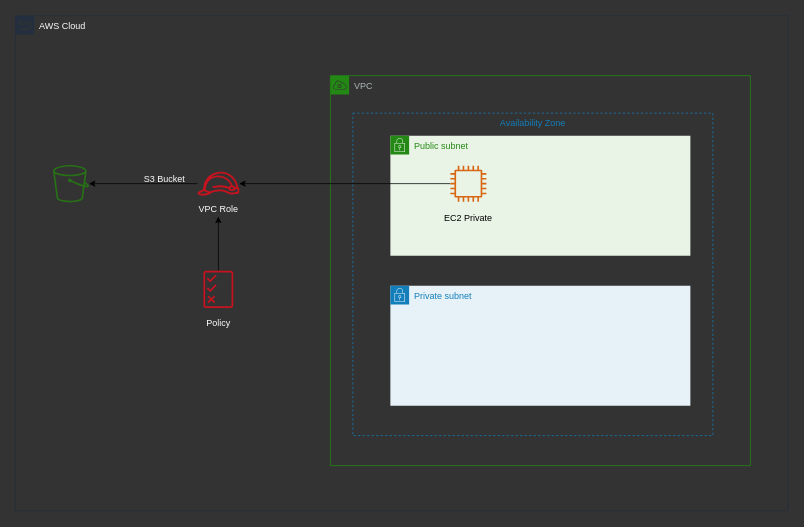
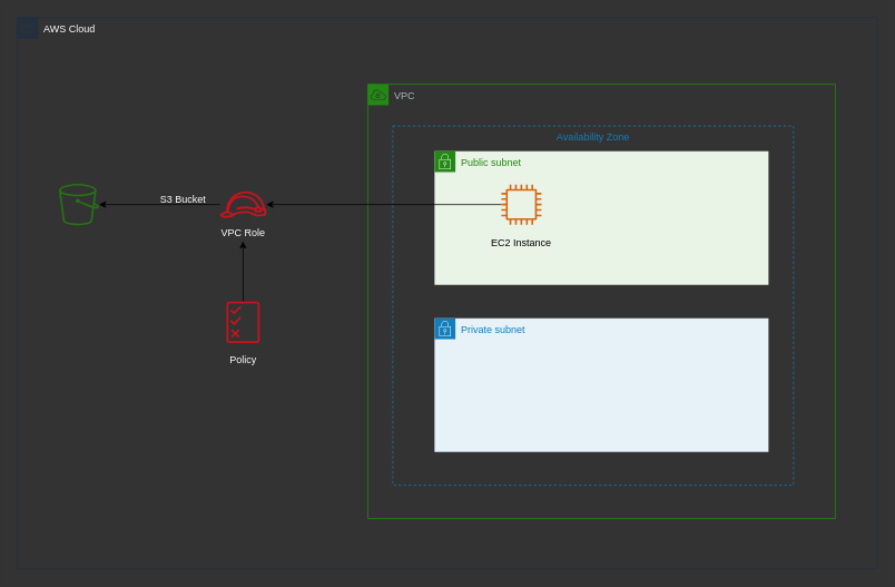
  <mxCell id="0" />
  <mxCell id="1" parent="0" />
  <mxCell id="2" value="VPC" style="points=[[0,0],[0.25,0],[0.5,0],[0.75,0],[1,0],[1,0.25],[1,0.5],[1,0.75],[1,1],[0.75,1],[0.5,1],[0.25,1],[0,1],[0,0.75],[0,0.5],[0,0.25]];outlineConnect=0;gradientColor=none;html=1;whiteSpace=wrap;fontSize=12;fontStyle=0;shape=mxgraph.aws4.group;grIcon=mxgraph.aws4.group_vpc;strokeColor=#248814;fillColor=none;verticalAlign=top;align=left;spacingLeft=30;fontColor=#AAB7B8;dashed=0;" vertex="1" parent="1"><mxGeometry x="440" y="100" width="560" height="520" as="geometry" /></mxCell>
  <mxCell id="3" value="Availability Zone" style="fillColor=none;strokeColor=#147EBA;dashed=1;verticalAlign=top;fontStyle=0;fontColor=#147EBA;" vertex="1" parent="1"><mxGeometry x="470" y="150" width="480" height="430" as="geometry" /></mxCell>
  <mxCell id="4" value="&lt;font color=&quot;#ffffff&quot;&gt;AWS Cloud&lt;/font&gt;" style="points=[[0,0],[0.25,0],[0.5,0],[0.75,0],[1,0],[1,0.25],[1,0.5],[1,0.75],[1,1],[0.75,1],[0.5,1],[0.25,1],[0,1],[0,0.75],[0,0.5],[0,0.25]];outlineConnect=0;gradientColor=none;html=1;whiteSpace=wrap;fontSize=12;fontStyle=0;shape=mxgraph.aws4.group;grIcon=mxgraph.aws4.group_aws_cloud_alt;strokeColor=#232F3E;fillColor=none;verticalAlign=top;align=left;spacingLeft=30;fontColor=#232F3E;dashed=0;" vertex="1" parent="1"><mxGeometry x="20" y="20" width="1030" height="660" as="geometry" /></mxCell>
  <mxCell id="5" value="Public subnet" style="points=[[0,0],[0.25,0],[0.5,0],[0.75,0],[1,0],[1,0.25],[1,0.5],[1,0.75],[1,1],[0.75,1],[0.5,1],[0.25,1],[0,1],[0,0.75],[0,0.5],[0,0.25]];outlineConnect=0;gradientColor=none;html=1;whiteSpace=wrap;fontSize=12;fontStyle=0;shape=mxgraph.aws4.group;grIcon=mxgraph.aws4.group_security_group;grStroke=0;strokeColor=#248814;fillColor=#E9F3E6;verticalAlign=top;align=left;spacingLeft=30;fontColor=#248814;dashed=0;" vertex="1" parent="1"><mxGeometry x="520" y="180" width="400" height="160" as="geometry" /></mxCell>
  <mxCell id="6" value="Private subnet" style="points=[[0,0],[0.25,0],[0.5,0],[0.75,0],[1,0],[1,0.25],[1,0.5],[1,0.75],[1,1],[0.75,1],[0.5,1],[0.25,1],[0,1],[0,0.75],[0,0.5],[0,0.25]];outlineConnect=0;gradientColor=none;html=1;whiteSpace=wrap;fontSize=12;fontStyle=0;shape=mxgraph.aws4.group;grIcon=mxgraph.aws4.group_security_group;grStroke=0;strokeColor=#147EBA;fillColor=#E6F2F8;verticalAlign=top;align=left;spacingLeft=30;fontColor=#147EBA;dashed=0;" vertex="1" parent="1"><mxGeometry x="520" y="380" width="400" height="160" as="geometry" /></mxCell>
  <mxCell id="7" style="edgeStyle=orthogonalEdgeStyle;rounded=0;orthogonalLoop=1;jettySize=auto;html=1;" edge="1" parent="1" source="8" target="11"><mxGeometry relative="1" as="geometry" /></mxCell>
  <mxCell id="8" value="" style="outlineConnect=0;fontColor=#232F3E;gradientColor=none;fillColor=#D86613;strokeColor=none;dashed=0;verticalLabelPosition=bottom;verticalAlign=top;align=center;html=1;fontSize=12;fontStyle=0;aspect=fixed;pointerEvents=1;shape=mxgraph.aws4.instance2;" vertex="1" parent="1"><mxGeometry x="600" y="220" width="48" height="48" as="geometry" /></mxCell>
- <mxCell id="9" value="EC2 Private&lt;br&gt;" style="text;html=1;strokeColor=none;fillColor=none;align=center;verticalAlign=middle;whiteSpace=wrap;rounded=0;" vertex="1" parent="1"><mxGeometry x="579" y="280" width="90" height="20" as="geometry" /></mxCell>
+ <mxCell id="9" value="EC2 Instance&lt;br&gt;" style="text;html=1;strokeColor=none;fillColor=none;align=center;verticalAlign=middle;whiteSpace=wrap;rounded=0;" vertex="1" parent="1"><mxGeometry x="579" y="280" width="90" height="20" as="geometry" /></mxCell>
  <mxCell id="10" style="edgeStyle=orthogonalEdgeStyle;rounded=0;orthogonalLoop=1;jettySize=auto;html=1;" edge="1" parent="1" source="11" target="14"><mxGeometry relative="1" as="geometry" /></mxCell>
  <mxCell id="11" value="" style="outlineConnect=0;fontColor=#232F3E;gradientColor=none;fillColor=#C7131F;strokeColor=none;dashed=0;verticalLabelPosition=bottom;verticalAlign=top;align=center;html=1;fontSize=12;fontStyle=0;aspect=fixed;pointerEvents=1;shape=mxgraph.aws4.role;" vertex="1" parent="1"><mxGeometry x="262.28" y="228" width="56.73" height="32" as="geometry" /></mxCell>
  <mxCell id="12" style="edgeStyle=orthogonalEdgeStyle;rounded=0;orthogonalLoop=1;jettySize=auto;html=1;" edge="1" parent="1" source="13" target="15"><mxGeometry relative="1" as="geometry" /></mxCell>
  <mxCell id="13" value="" style="outlineConnect=0;fontColor=#232F3E;gradientColor=none;fillColor=#C7131F;strokeColor=none;dashed=0;verticalLabelPosition=bottom;verticalAlign=top;align=center;html=1;fontSize=12;fontStyle=0;aspect=fixed;pointerEvents=1;shape=mxgraph.aws4.permissions;" vertex="1" parent="1"><mxGeometry x="270.77" y="360" width="39.74" height="50" as="geometry" /></mxCell>
  <mxCell id="14" value="" style="outlineConnect=0;fontColor=#232F3E;gradientColor=none;fillColor=#277116;strokeColor=none;dashed=0;verticalLabelPosition=bottom;verticalAlign=top;align=center;html=1;fontSize=12;fontStyle=0;aspect=fixed;pointerEvents=1;shape=mxgraph.aws4.bucket;" vertex="1" parent="1"><mxGeometry x="70" y="219" width="48.08" height="50" as="geometry" /></mxCell>
  <mxCell id="15" value="VPC&amp;nbsp;Role" style="text;html=1;strokeColor=none;fillColor=none;align=center;verticalAlign=middle;whiteSpace=wrap;rounded=0;fontColor=#FFFFFF;" vertex="1" parent="1"><mxGeometry x="235.64" y="268" width="110" height="20" as="geometry" /></mxCell>
  <mxCell id="16" value="Policy" style="text;html=1;strokeColor=none;fillColor=none;align=center;verticalAlign=middle;whiteSpace=wrap;rounded=0;fontColor=#FFFFFF;" vertex="1" parent="1"><mxGeometry x="270.77" y="420" width="40" height="20" as="geometry" /></mxCell>
  <mxCell id="17" value="S3 Bucket" style="text;html=1;strokeColor=none;fillColor=none;align=center;verticalAlign=middle;whiteSpace=wrap;rounded=0;fontColor=#FFFFFF;" vertex="1" parent="1"><mxGeometry x="184.04" y="228" width="70" height="20" as="geometry" /></mxCell>
